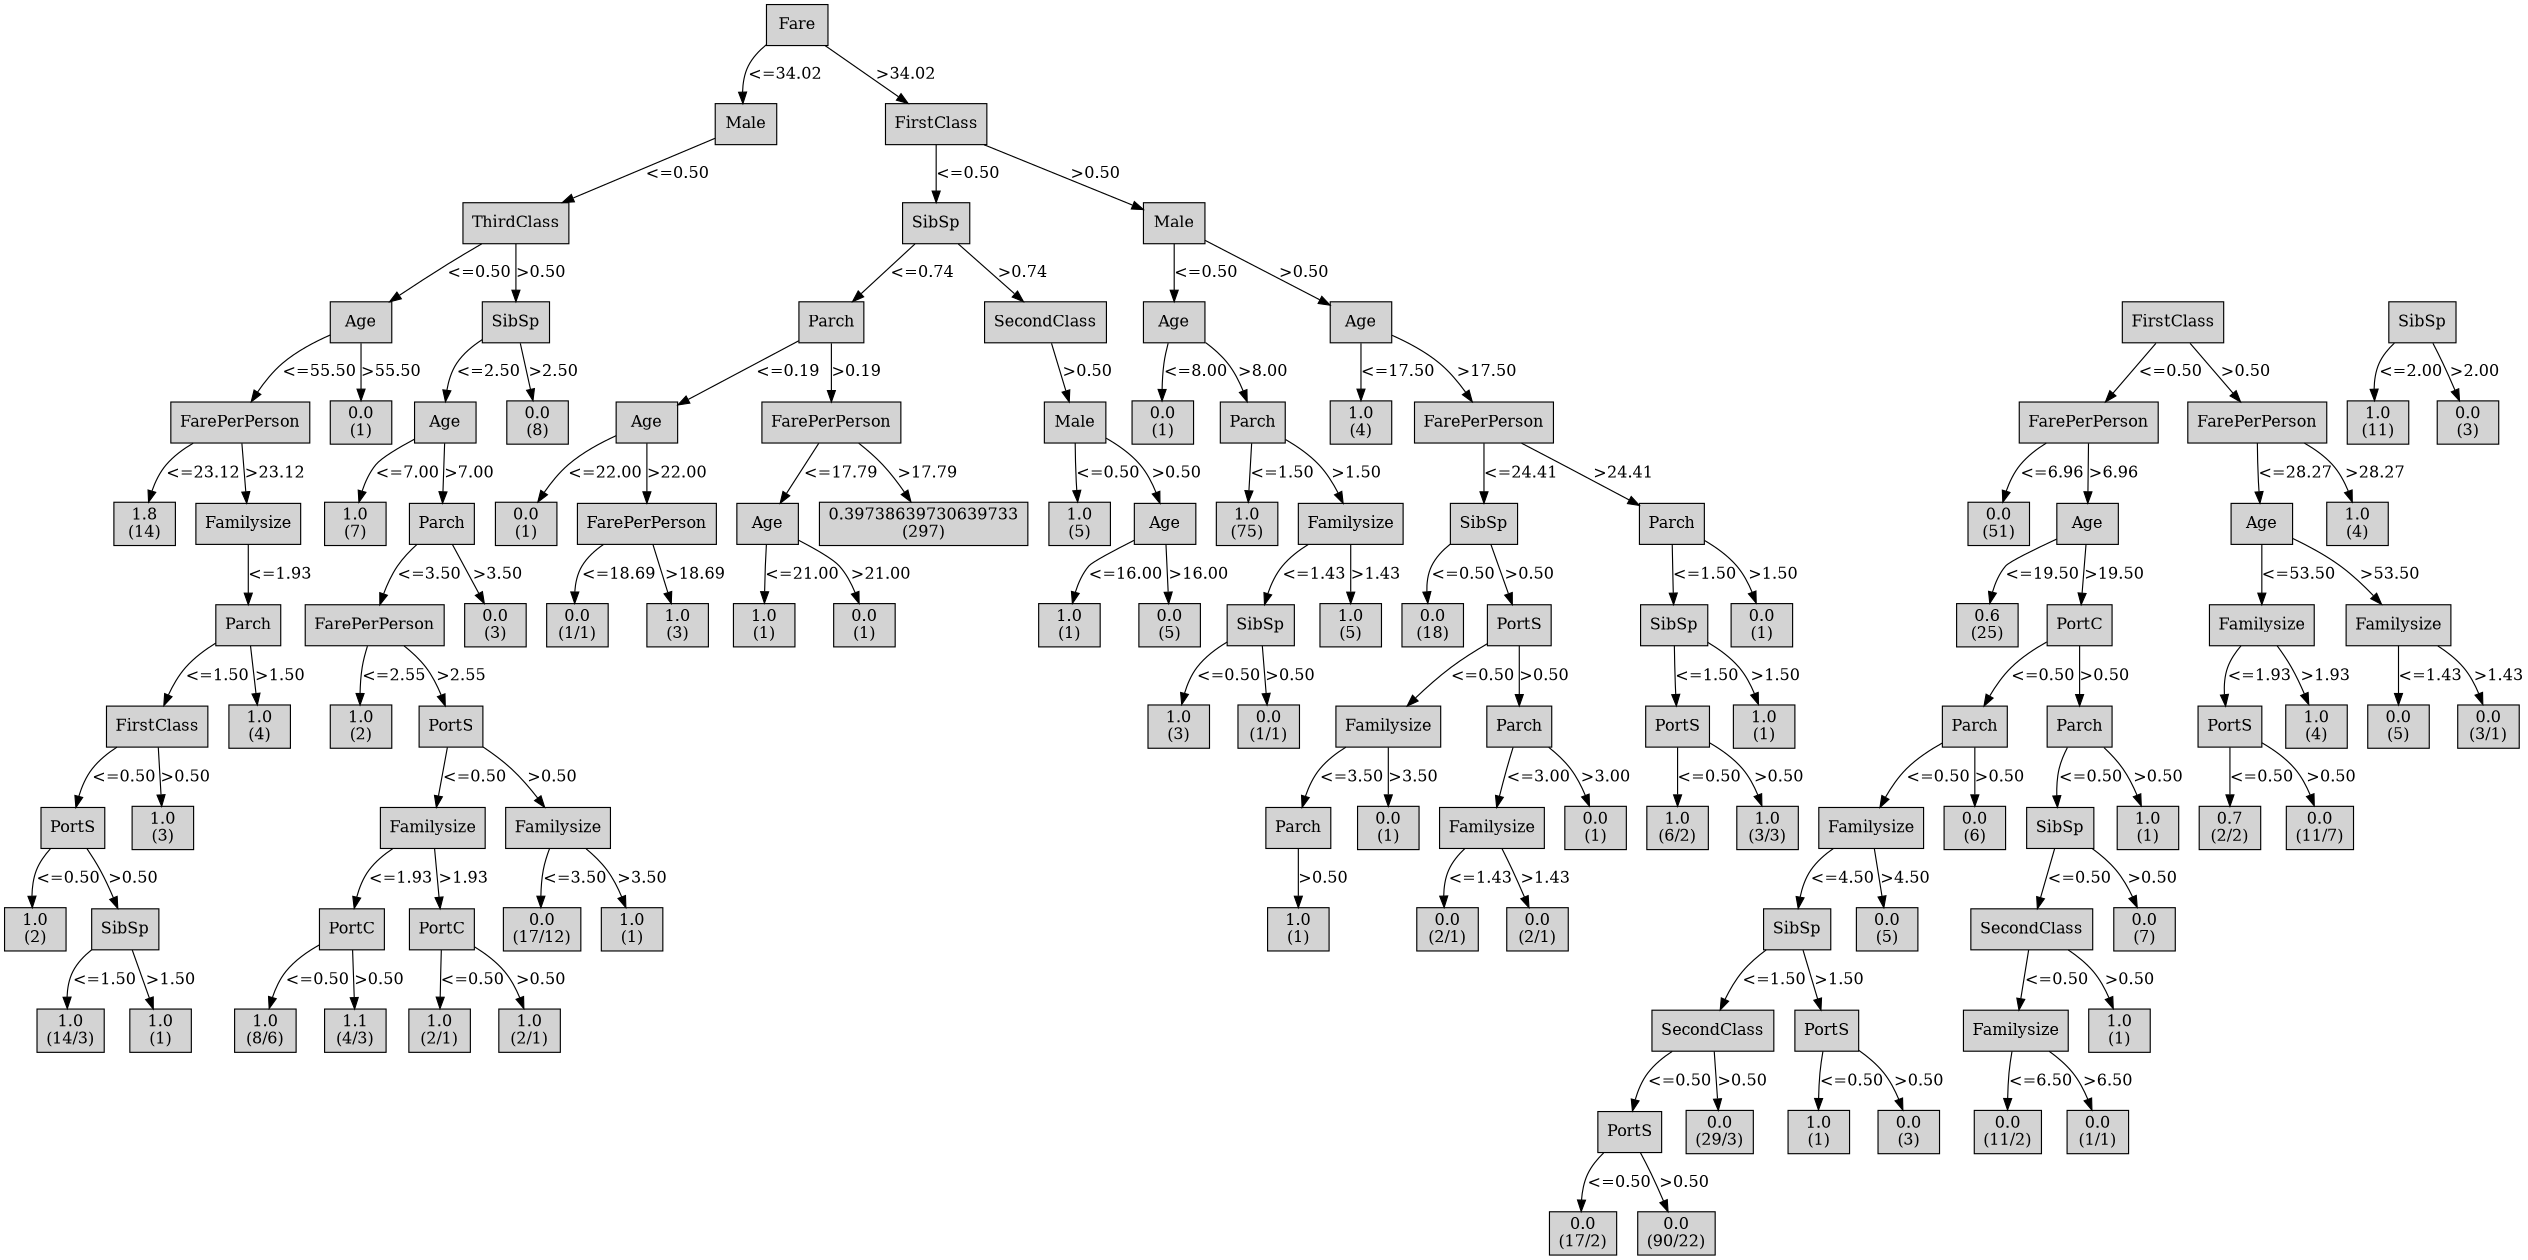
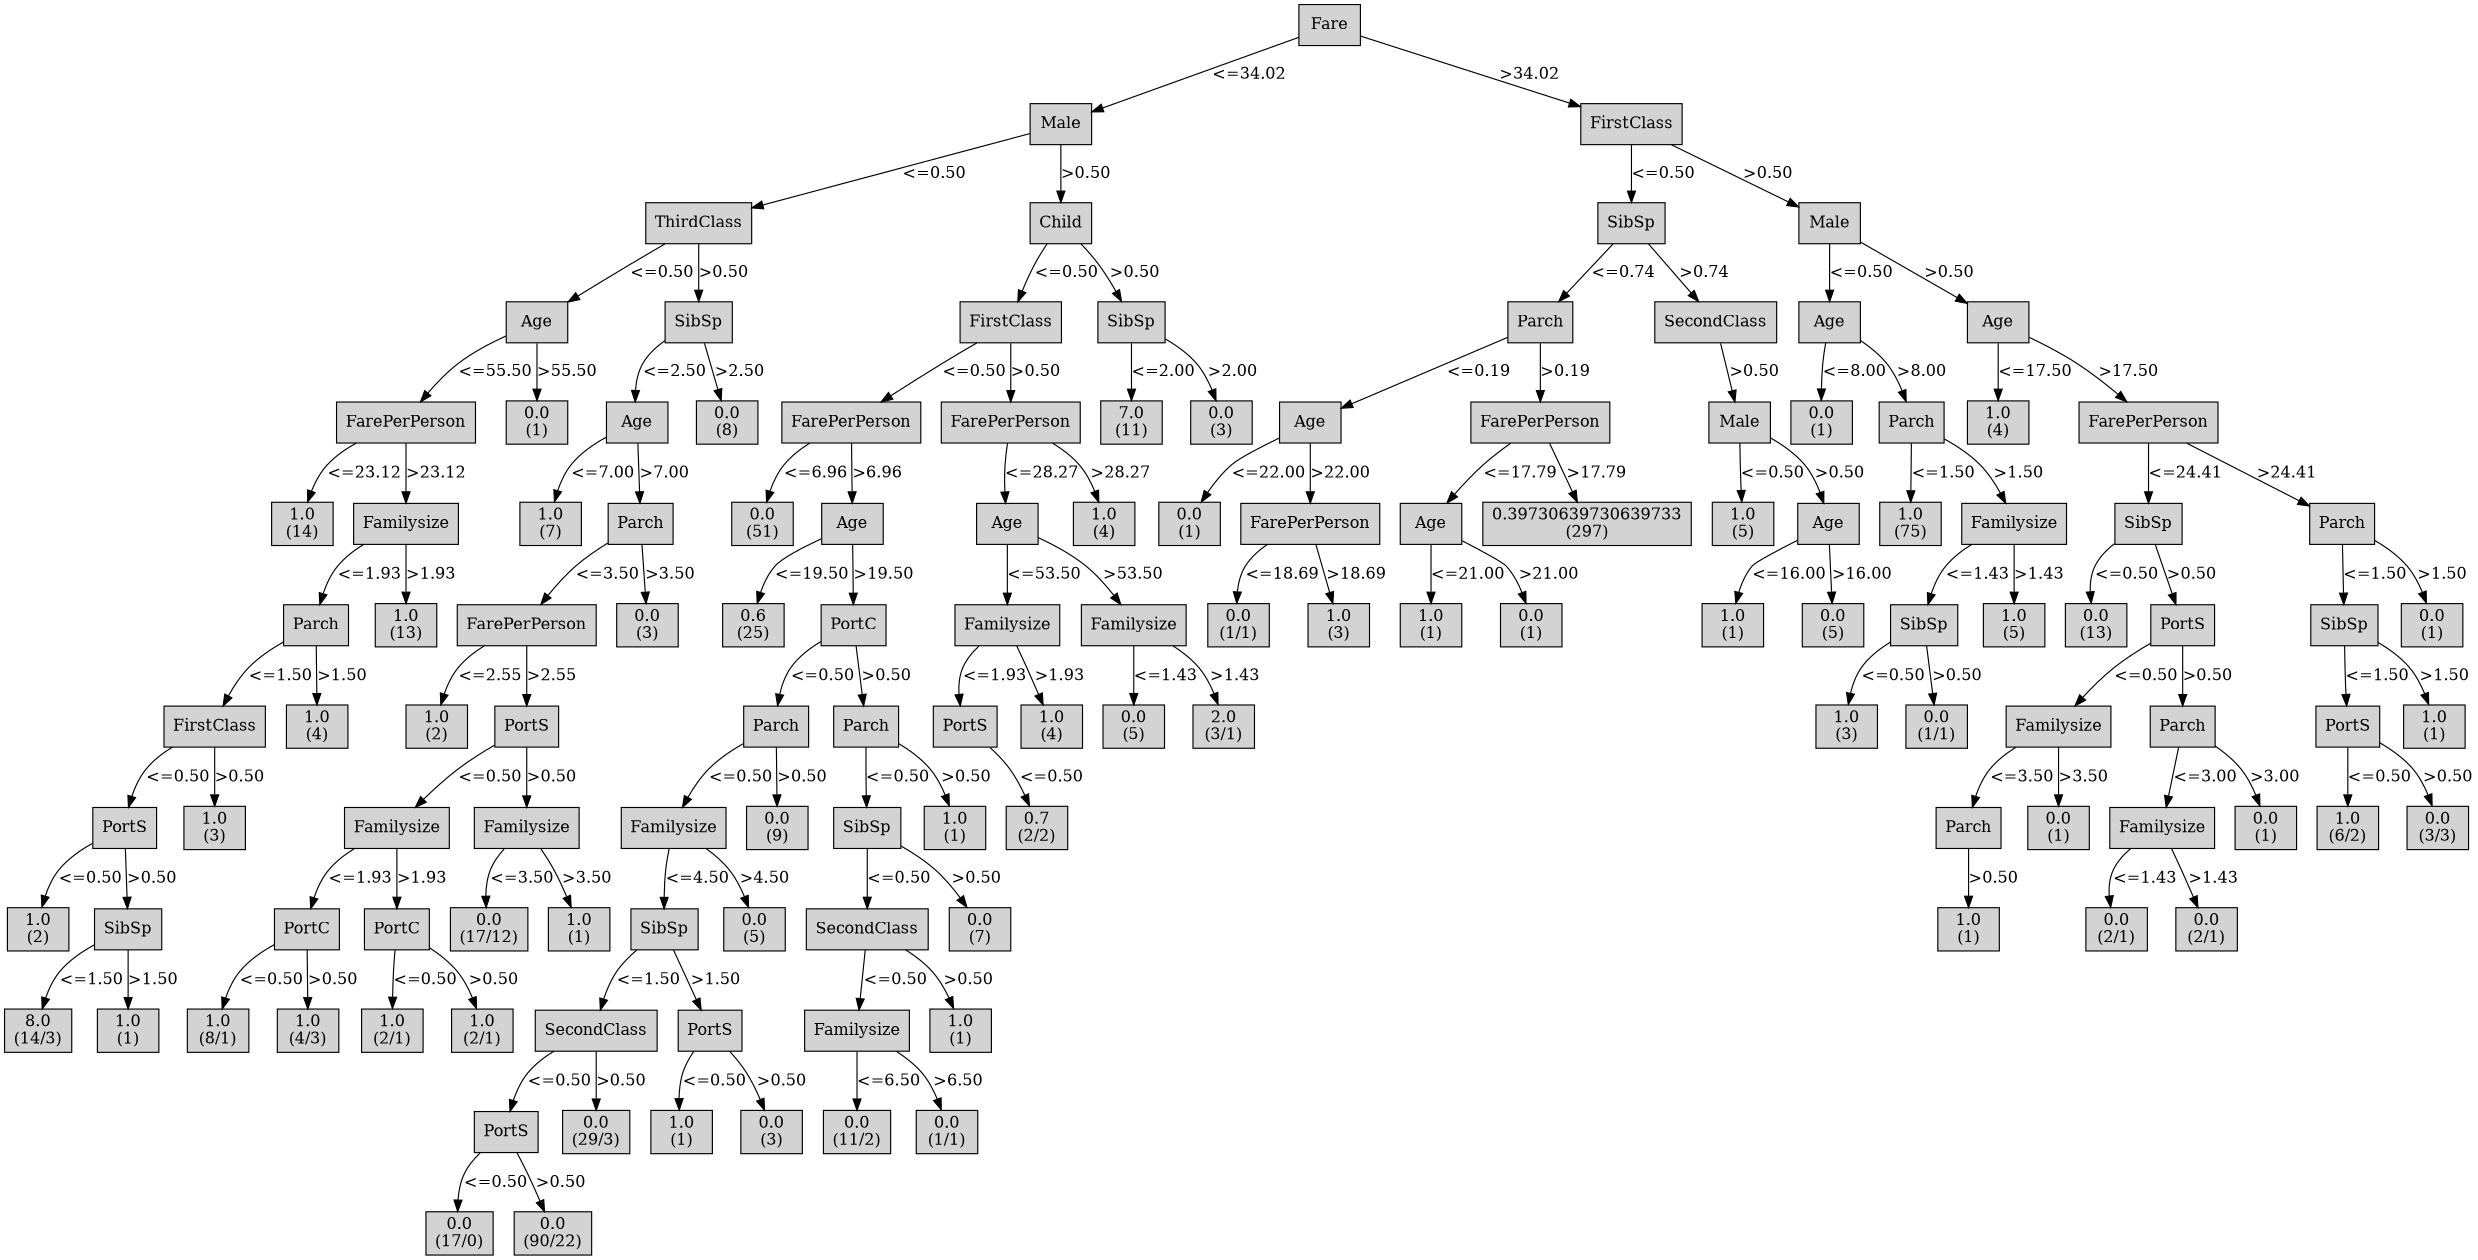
  digraph {
    node [shape=box style=filled weight=7]
    n1 [label="Fare\n" weight=1]
    n2 [label="1.0\n(2)\n" weight=10]
    n3 [label="SibSp\n" weight=10]
    n4 [label="PortC\n" weight=10]
    n5 [label="PortC\n" weight=10]
    n6 [label="0.0\n(17/12)\n" weight=10]
    n7 [label="1.0\n(1)\n" weight=10]
    n8 [label="SibSp\n" weight=10]
    n9 [label="0.0\n(5)\n" weight=10]
    n10 [label="SecondClass\n" weight=10]
    n11 [label="0.0\n(7)\n" weight=10]
    n12 [label="1.0\n(1)\n" weight=10]
    n13 [label="0.0\n(2/1)\n" weight=10]
    n14 [label="0.0\n(2/1)\n" weight=10]
-   n15 [label="1.0\n(14/3)\n" weight=11]
+   n15 [label="8.0\n(14/3)\n" weight=11]
    n16 [label="1.0\n(1)\n" weight=11]
-   n17 [label="1.0\n(8/6)\n" weight=11]
-   n18 [label="1.1\n(4/3)\n" weight=11]
+   n17 [label="1.0\n(8/1)\n" weight=11]
+   n18 [label="1.0\n(4/3)\n" weight=11]
    n19 [label="1.0\n(2/1)\n" weight=11]
    n20 [label="1.0\n(2/1)\n" weight=11]
    n21 [label="SecondClass\n" weight=11]
    n22 [label="PortS\n" weight=11]
    n23 [label="Familysize\n" weight=11]
    n24 [label="1.0\n(1)\n" weight=11]
    n25 [label="PortS\n" weight=12]
    n26 [label="0.0\n(29/3)\n" weight=12]
    n27 [label="1.0\n(1)\n" weight=12]
    n28 [label="0.0\n(3)\n" weight=12]
    n29 [label="0.0\n(11/2)\n" weight=12]
    n30 [label="0.0\n(1/1)\n" weight=12]
-   n31 [label="0.0\n(17/2)\n" weight=13]
+   n31 [label="0.0\n(17/0)\n" weight=13]
    n32 [label="0.0\n(90/22)\n" weight=13]
    n33 [label="Male\n" weight=2]
    n34 [label="FirstClass\n" weight=2]
    n35 [label="ThirdClass\n" weight=3]
+   n36 [label="Child\n" weight=3]
    n37 [label="SibSp\n" weight=3]
    n38 [label="Male\n" weight=3]
    n39 [label="Age\n" weight=4]
    n40 [label="SibSp\n" weight=4]
    n41 [label="FirstClass\n" weight=4]
    n42 [label="SibSp\n" weight=4]
    n43 [label="Parch\n" weight=4]
    n44 [label="SecondClass\n" weight=4]
    n45 [label="Age\n" weight=4]
    n46 [label="Age\n" weight=4]
    n47 [label="FarePerPerson\n" weight=5]
    n48 [label="0.0\n(1)\n" weight=5]
    n49 [label="Age\n" weight=5]
    n50 [label="0.0\n(8)\n" weight=5]
    n51 [label="FarePerPerson\n" weight=5]
    n52 [label="FarePerPerson\n" weight=5]
-   n53 [label="1.0\n(11)\n" weight=5]
+   n53 [label="7.0\n(11)\n" weight=5]
    n54 [label="0.0\n(3)\n" weight=5]
    n55 [label="Age\n" weight=5]
    n56 [label="FarePerPerson\n" weight=5]
    n57 [label="Male\n" weight=5]
    n58 [label="0.0\n(1)\n" weight=5]
    n59 [label="Parch\n" weight=5]
    n60 [label="1.0\n(4)\n" weight=5]
    n61 [label="FarePerPerson\n" weight=5]
-   n62 [label="1.8\n(14)\n" weight=6]
+   n62 [label="1.0\n(14)\n" weight=6]
    n63 [label="Familysize\n" weight=6]
    n64 [label="1.0\n(7)\n" weight=6]
    n65 [label="Parch\n" weight=6]
    n66 [label="0.0\n(51)\n" weight=6]
    n67 [label="Age\n" weight=6]
    n68 [label="Age\n" weight=6]
    n69 [label="1.0\n(4)\n" weight=6]
    n70 [label="0.0\n(1)\n" weight=6]
    n71 [label="FarePerPerson\n" weight=6]
    n72 [label="Age\n" weight=6]
-   n73 [label="0.39738639730639733\n(297)\n" weight=6]
+   n73 [label="0.39730639730639733\n(297)\n" weight=6]
    n74 [label="1.0\n(5)\n" weight=6]
    n75 [label="Age\n" weight=6]
    n76 [label="1.0\n(75)\n" weight=6]
    n77 [label="Familysize\n" weight=6]
    n78 [label="SibSp\n" weight=6]
    n79 [label="Parch\n" weight=6]
    n80 [label="Parch\n"]
+   n81 [label="1.0\n(13)\n"]
    n82 [label="FarePerPerson\n"]
    n83 [label="0.0\n(3)\n"]
    n84 [label="0.6\n(25)\n"]
    n85 [label="PortC\n"]
    n86 [label="Familysize\n"]
    n87 [label="Familysize\n"]
    n88 [label="0.0\n(1/1)\n"]
    n89 [label="1.0\n(3)\n"]
    n90 [label="1.0\n(1)\n"]
    n91 [label="0.0\n(1)\n"]
    n92 [label="1.0\n(1)\n"]
    n93 [label="0.0\n(5)\n"]
    n94 [label="SibSp\n"]
    n95 [label="1.0\n(5)\n"]
-   n96 [label="0.0\n(18)\n"]
+   n96 [label="0.0\n(13)\n"]
    n97 [label="PortS\n"]
    n98 [label="SibSp\n"]
    n99 [label="0.0\n(1)\n"]
    n100 [label="FirstClass\n" weight=8]
    n101 [label="1.0\n(4)\n" weight=8]
    n102 [label="1.0\n(2)\n" weight=8]
    n103 [label="PortS\n" weight=8]
    n104 [label="Parch\n" weight=8]
    n105 [label="Parch\n" weight=8]
    n106 [label="PortS\n" weight=8]
    n107 [label="1.0\n(4)\n" weight=8]
    n108 [label="0.0\n(5)\n" weight=8]
-   n109 [label="0.0\n(3/1)\n" weight=8]
+   n109 [label="2.0\n(3/1)\n" weight=8]
    n110 [label="1.0\n(3)\n" weight=8]
    n111 [label="0.0\n(1/1)\n" weight=8]
    n112 [label="Familysize\n" weight=8]
    n113 [label="Parch\n" weight=8]
    n114 [label="PortS\n" weight=8]
    n115 [label="1.0\n(1)\n" weight=8]
    n116 [label="PortS\n" weight=9]
    n117 [label="1.0\n(3)\n" weight=9]
    n118 [label="Familysize\n" weight=9]
    n119 [label="Familysize\n" weight=9]
    n120 [label="Familysize\n" weight=9]
-   n121 [label="0.0\n(6)\n" weight=9]
+   n121 [label="0.0\n(9)\n" weight=9]
    n122 [label="SibSp\n" weight=9]
    n123 [label="1.0\n(1)\n" weight=9]
    n124 [label="0.7\n(2/2)\n" weight=9]
-   n125 [label="0.0\n(11/7)\n" weight=9]
    n126 [label="Parch\n" weight=9]
    n127 [label="0.0\n(1)\n" weight=9]
    n128 [label="Familysize\n" weight=9]
    n129 [label="0.0\n(1)\n" weight=9]
    n130 [label="1.0\n(6/2)\n" weight=9]
-   n131 [label="1.0\n(3/3)\n" weight=9]
+   n131 [label="0.0\n(3/3)\n" weight=9]
    subgraph sub_1 {
      rank=same
      n1
    }
    subgraph sub_2 {
      rank=same
      n2
      n3
      n4
      n5
      n6
      n7
      n8
      n9
      n10
      n11
      n12
      n13
      n14
    }
    subgraph sub_3 {
      rank=same
      n15
      n16
      n17
      n18
      n19
      n20
      n21
      n22
      n23
      n24
    }
    subgraph sub_4 {
      rank=same
      n25
      n26
      n27
      n28
      n29
      n30
    }
    subgraph sub_5 {
      rank=same
      n31
      n32
    }
    subgraph sub_6 {
      rank=same
      n33
      n34
    }
    subgraph sub_7 {
      rank=same
      n35
+     n36
      n37
      n38
    }
    subgraph sub_8 {
      rank=same
      n39
      n40
      n41
      n42
      n43
      n44
      n45
      n46
    }
    subgraph sub_9 {
      rank=same
      n47
      n48
      n49
      n50
      n51
      n52
      n53
      n54
      n55
      n56
      n57
      n58
      n59
      n60
      n61
    }
    subgraph sub_10 {
      rank=same
      n62
      n63
      n64
      n65
      n66
      n67
      n68
      n69
      n70
      n71
      n72
      n73
      n74
      n75
      n76
      n77
      n78
      n79
    }
    subgraph sub_11 {
      rank=same
      n80
+     n81
      n82
      n83
      n84
      n85
      n86
      n87
      n88
      n89
      n90
      n91
      n92
      n93
      n94
      n95
      n96
      n97
      n98
      n99
    }
    subgraph sub_12 {
      rank=same
      n100
      n101
      n102
      n103
      n104
      n105
      n106
      n107
      n108
      n109
      n110
      n111
      n112
      n113
      n114
      n115
    }
    subgraph sub_13 {
      rank=same
      n116
      n117
      n118
      n119
      n120
      n121
      n122
      n123
      n124
-     n125
      n126
      n127
      n128
      n129
      n130
      n131
    }
    n1 -> n33 [label="<=34.02"]
    n1 -> n34 [label=">34.02"]
    n3 -> n15 [label="<=1.50"]
    n3 -> n16 [label=">1.50"]
    n4 -> n17 [label="<=0.50"]
    n4 -> n18 [label=">0.50"]
    n5 -> n19 [label="<=0.50"]
    n5 -> n20 [label=">0.50"]
    n8 -> n21 [label="<=1.50"]
    n8 -> n22 [label=">1.50"]
    n10 -> n23 [label="<=0.50"]
    n10 -> n24 [label=">0.50"]
    n21 -> n25 [label="<=0.50"]
    n21 -> n26 [label=">0.50"]
    n22 -> n27 [label="<=0.50"]
    n22 -> n28 [label=">0.50"]
    n23 -> n29 [label="<=6.50"]
    n23 -> n30 [label=">6.50"]
    n25 -> n31 [label="<=0.50"]
    n25 -> n32 [label=">0.50"]
    n33 -> n35 [label="<=0.50"]
+   n33 -> n36 [label=">0.50"]
    n34 -> n37 [label="<=0.50"]
    n34 -> n38 [label=">0.50"]
    n35 -> n39 [label="<=0.50"]
    n35 -> n40 [label=">0.50"]
+   n36 -> n41 [label="<=0.50"]
+   n36 -> n42 [label=">0.50"]
    n37 -> n43 [label="<=0.74"]
    n37 -> n44 [label=">0.74"]
    n38 -> n45 [label="<=0.50"]
    n38 -> n46 [label=">0.50"]
    n39 -> n47 [label="<=55.50"]
    n39 -> n48 [label=">55.50"]
    n40 -> n49 [label="<=2.50"]
    n40 -> n50 [label=">2.50"]
    n41 -> n51 [label="<=0.50"]
    n41 -> n52 [label=">0.50"]
    n42 -> n53 [label="<=2.00"]
    n42 -> n54 [label=">2.00"]
    n43 -> n55 [label="<=0.19"]
    n43 -> n56 [label=">0.19"]
    n44 -> n57 [label=">0.50"]
    n45 -> n58 [label="<=8.00"]
    n45 -> n59 [label=">8.00"]
    n46 -> n60 [label="<=17.50"]
    n46 -> n61 [label=">17.50"]
    n47 -> n62 [label="<=23.12"]
    n47 -> n63 [label=">23.12"]
    n49 -> n64 [label="<=7.00"]
    n49 -> n65 [label=">7.00"]
    n51 -> n66 [label="<=6.96"]
    n51 -> n67 [label=">6.96"]
    n52 -> n68 [label="<=28.27"]
    n52 -> n69 [label=">28.27"]
    n55 -> n70 [label="<=22.00"]
    n55 -> n71 [label=">22.00"]
    n56 -> n72 [label="<=17.79"]
    n56 -> n73 [label=">17.79"]
    n57 -> n74 [label="<=0.50"]
    n57 -> n75 [label=">0.50"]
    n59 -> n76 [label="<=1.50"]
    n59 -> n77 [label=">1.50"]
    n61 -> n78 [label="<=24.41"]
    n61 -> n79 [label=">24.41"]
    n63 -> n80 [label="<=1.93"]
+   n63 -> n81 [label=">1.93"]
    n65 -> n82 [label="<=3.50"]
    n65 -> n83 [label=">3.50"]
    n67 -> n84 [label="<=19.50"]
    n67 -> n85 [label=">19.50"]
    n68 -> n86 [label="<=53.50"]
    n68 -> n87 [label=">53.50"]
    n71 -> n88 [label="<=18.69"]
    n71 -> n89 [label=">18.69"]
    n72 -> n90 [label="<=21.00"]
    n72 -> n91 [label=">21.00"]
    n75 -> n92 [label="<=16.00"]
    n75 -> n93 [label=">16.00"]
    n77 -> n94 [label="<=1.43"]
    n77 -> n95 [label=">1.43"]
    n78 -> n96 [label="<=0.50"]
    n78 -> n97 [label=">0.50"]
    n79 -> n98 [label="<=1.50"]
    n79 -> n99 [label=">1.50"]
    n80 -> n100 [label="<=1.50"]
    n80 -> n101 [label=">1.50"]
    n82 -> n102 [label="<=2.55"]
    n82 -> n103 [label=">2.55"]
    n85 -> n104 [label="<=0.50"]
    n85 -> n105 [label=">0.50"]
    n86 -> n106 [label="<=1.93"]
    n86 -> n107 [label=">1.93"]
    n87 -> n108 [label="<=1.43"]
    n87 -> n109 [label=">1.43"]
    n94 -> n110 [label="<=0.50"]
    n94 -> n111 [label=">0.50"]
    n97 -> n112 [label="<=0.50"]
    n97 -> n113 [label=">0.50"]
    n98 -> n114 [label="<=1.50"]
    n98 -> n115 [label=">1.50"]
    n100 -> n116 [label="<=0.50"]
    n100 -> n117 [label=">0.50"]
    n103 -> n118 [label="<=0.50"]
    n103 -> n119 [label=">0.50"]
    n104 -> n120 [label="<=0.50"]
    n104 -> n121 [label=">0.50"]
    n105 -> n122 [label="<=0.50"]
    n105 -> n123 [label=">0.50"]
    n106 -> n124 [label="<=0.50"]
-   n106 -> n125 [label=">0.50"]
    n112 -> n126 [label="<=3.50"]
    n112 -> n127 [label=">3.50"]
    n113 -> n128 [label="<=3.00"]
    n113 -> n129 [label=">3.00"]
    n114 -> n130 [label="<=0.50"]
    n114 -> n131 [label=">0.50"]
    n116 -> n2 [label="<=0.50"]
    n116 -> n3 [label=">0.50"]
    n118 -> n4 [label="<=1.93"]
    n118 -> n5 [label=">1.93"]
    n119 -> n6 [label="<=3.50"]
    n119 -> n7 [label=">3.50"]
    n120 -> n8 [label="<=4.50"]
    n120 -> n9 [label=">4.50"]
    n122 -> n10 [label="<=0.50"]
    n122 -> n11 [label=">0.50"]
    n126 -> n12 [label=">0.50"]
    n128 -> n13 [label="<=1.43"]
    n128 -> n14 [label=">1.43"]
  }
